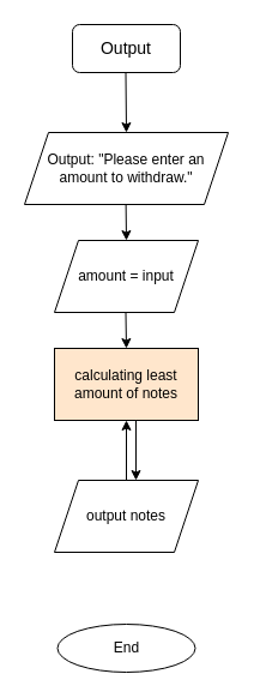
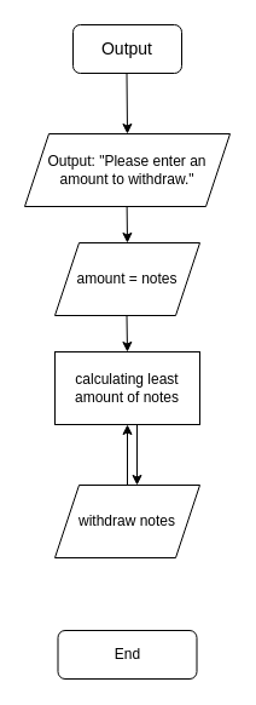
  <mxCell id="0" />
  <mxCell id="1" parent="0" />
  <mxCell id="2" value="&lt;font style=&quot;font-size: 14px&quot;&gt;Output&lt;/font&gt;" style="rounded=1;whiteSpace=wrap;html=1;" parent="1" vertex="1"><mxGeometry x="60" y="20" width="90" height="40" as="geometry" /></mxCell>
  <mxCell id="3" value="" style="endArrow=classic;html=1;" parent="1" edge="1"><mxGeometry width="50" height="50" relative="1" as="geometry"><mxPoint x="104.5" y="60" as="sourcePoint" /><mxPoint x="105" y="110" as="targetPoint" /></mxGeometry></mxCell>
  <mxCell id="4" value="" style="endArrow=classic;html=1;" parent="1" edge="1"><mxGeometry width="50" height="50" relative="1" as="geometry"><mxPoint x="104.5" y="160" as="sourcePoint" /><mxPoint x="105" y="200" as="targetPoint" /></mxGeometry></mxCell>
  <mxCell id="5" value="&lt;span&gt;Output: &quot;Please enter an amount to withdraw.&quot;&lt;/span&gt;" style="shape=parallelogram;perimeter=parallelogramPerimeter;whiteSpace=wrap;html=1;fixedSize=1;" parent="1" vertex="1"><mxGeometry x="20" y="110" width="170" height="60" as="geometry" /></mxCell>
- <mxCell id="6" value="&lt;span&gt;amount = input&lt;/span&gt;" style="shape=parallelogram;perimeter=parallelogramPerimeter;whiteSpace=wrap;html=1;fixedSize=1;" parent="1" vertex="1"><mxGeometry x="45" y="200" width="120" height="60" as="geometry" /></mxCell>
- <mxCell id="7" value="calculating least amount of notes" style="rounded=0;whiteSpace=wrap;html=1;fillColor=#ffe6cc;" parent="1" vertex="1"><mxGeometry x="45" y="290" width="120" height="60" as="geometry" /></mxCell>
+ <mxCell id="6" value="&lt;span&gt;amount = notes&lt;/span&gt;" style="shape=parallelogram;perimeter=parallelogramPerimeter;whiteSpace=wrap;html=1;fixedSize=1;" parent="1" vertex="1"><mxGeometry x="45" y="200" width="120" height="60" as="geometry" /></mxCell>
+ <mxCell id="7" value="calculating least amount of notes" style="rounded=0;whiteSpace=wrap;html=1;" parent="1" vertex="1"><mxGeometry x="45" y="290" width="120" height="60" as="geometry" /></mxCell>
  <mxCell id="8" value="" style="endArrow=classic;html=1;" parent="1" edge="1"><mxGeometry width="50" height="50" relative="1" as="geometry"><mxPoint x="104.5" y="260" as="sourcePoint" /><mxPoint x="105" y="290" as="targetPoint" /></mxGeometry></mxCell>
  <mxCell id="9" value="" style="edgeStyle=orthogonalEdgeStyle;rounded=0;orthogonalLoop=1;jettySize=auto;html=1;" edge="1" parent="1" source="10" target="7"><mxGeometry relative="1" as="geometry" /></mxCell>
- <mxCell id="10" value="output notes" style="shape=parallelogram;perimeter=parallelogramPerimeter;whiteSpace=wrap;html=1;fixedSize=1;" parent="1" vertex="1"><mxGeometry x="45" y="400" width="120" height="60" as="geometry" /></mxCell>
+ <mxCell id="10" value="withdraw notes" style="shape=parallelogram;perimeter=parallelogramPerimeter;whiteSpace=wrap;html=1;fixedSize=1;" parent="1" vertex="1"><mxGeometry x="45" y="400" width="120" height="60" as="geometry" /></mxCell>
  <mxCell id="11" value="" style="endArrow=classic;html=1;" parent="1" edge="1"><mxGeometry width="50" height="50" relative="1" as="geometry"><mxPoint x="113" y="350" as="sourcePoint" /><mxPoint x="113" y="400" as="targetPoint" /></mxGeometry></mxCell>
- <mxCell id="12" value="End" style="ellipse;whiteSpace=wrap;html=1;" vertex="1" parent="1"><mxGeometry x="47.5" y="520" width="115" height="40" as="geometry" /></mxCell>
+ <mxCell id="12" value="End" style="rounded=1;whiteSpace=wrap;html=1;" vertex="1" parent="1"><mxGeometry x="47.5" y="520" width="115" height="40" as="geometry" /></mxCell>
